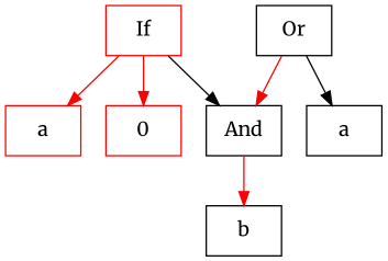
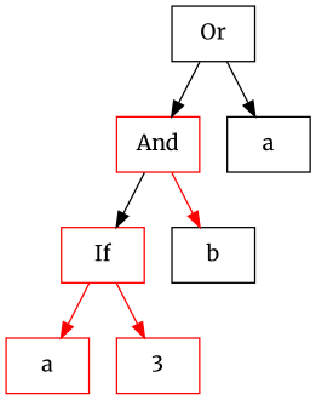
  digraph {
    fontname=Merriweather
    node [fontname=Merriweather shape=box]
    edge [fontname=Merriweather]
    n1 [color=red label=If]
    n2 [color=red label=a]
-   n3 [color=red label=0]
+   n3 [color=red label=3]
    n4 [label=Or]
-   n5 [label=And]
+   n5 [label=And color=red]
    n6 [label=a]
    n7 [label=b]
    subgraph sub_1 {
      n1
      n2
      n3
    }
    n1 -> n2 [color=red]
    n1 -> n3 [color=red]
-   n4 -> n5 [color=red]
+   n4 -> n5
    n4 -> n6
-   n1 -> n5
+   n5 -> n1
    n5 -> n7 [color=red]
  }
